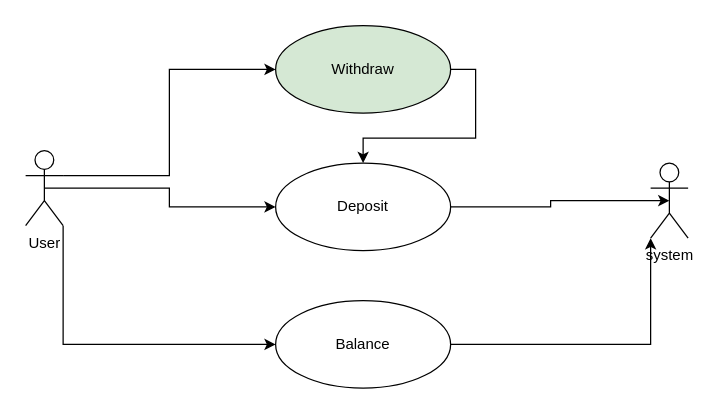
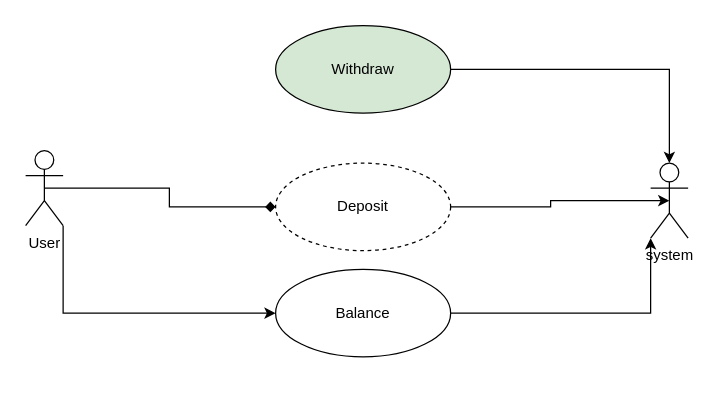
  <mxCell id="0" />
  <mxCell id="1" parent="0" />
- <mxCell id="2" style="edgeStyle=orthogonalEdgeStyle;rounded=0;orthogonalLoop=1;jettySize=auto;html=1;exitX=1;exitY=0.5;exitDx=0;exitDy=0;" edge="1" parent="1" source="3" target="5"><mxGeometry relative="1" as="geometry"><mxPoint x="550" y="110" as="targetPoint" /></mxGeometry></mxCell>
+ <mxCell id="2" style="edgeStyle=orthogonalEdgeStyle;rounded=0;orthogonalLoop=1;jettySize=auto;html=1;exitX=1;exitY=0.5;exitDx=0;exitDy=0;entryX=0.5;entryY=0;entryDx=0;entryDy=0;entryPerimeter=0;" edge="1" parent="1" source="3" target="12"><mxGeometry relative="1" as="geometry"><mxPoint x="550" y="110" as="targetPoint" /></mxGeometry></mxCell>
  <mxCell id="3" value="Withdraw" style="ellipse;whiteSpace=wrap;html=1;fillColor=#d5e8d4;" vertex="1" parent="1"><mxGeometry x="220" y="20" width="140" height="70" as="geometry" /></mxCell>
  <mxCell id="4" style="edgeStyle=orthogonalEdgeStyle;rounded=0;orthogonalLoop=1;jettySize=auto;html=1;exitX=1;exitY=0.5;exitDx=0;exitDy=0;entryX=0.5;entryY=0.5;entryDx=0;entryDy=0;entryPerimeter=0;" edge="1" parent="1" source="5" target="12"><mxGeometry relative="1" as="geometry"><mxPoint x="540" y="170" as="targetPoint" /></mxGeometry></mxCell>
- <mxCell id="5" value="Deposit" style="ellipse;whiteSpace=wrap;html=1;" vertex="1" parent="1"><mxGeometry x="220" y="130" width="140" height="70" as="geometry" /></mxCell>
+ <mxCell id="5" value="Deposit" style="ellipse;whiteSpace=wrap;html=1;dashed=1;" vertex="1" parent="1"><mxGeometry x="220" y="130" width="140" height="70" as="geometry" /></mxCell>
  <mxCell id="6" style="edgeStyle=orthogonalEdgeStyle;rounded=0;orthogonalLoop=1;jettySize=auto;html=1;exitX=1;exitY=0.5;exitDx=0;exitDy=0;entryX=0;entryY=1;entryDx=0;entryDy=0;entryPerimeter=0;" edge="1" parent="1" source="7" target="12"><mxGeometry relative="1" as="geometry"><mxPoint x="540" y="170" as="targetPoint" /></mxGeometry></mxCell>
- <mxCell id="7" value="Balance" style="ellipse;whiteSpace=wrap;html=1;" vertex="1" parent="1"><mxGeometry x="220" y="240" width="140" height="70" as="geometry" /></mxCell>
- <mxCell id="8" style="edgeStyle=orthogonalEdgeStyle;rounded=0;orthogonalLoop=1;jettySize=auto;html=1;exitX=1;exitY=0.333;exitDx=0;exitDy=0;exitPerimeter=0;entryX=0;entryY=0.5;entryDx=0;entryDy=0;" edge="1" parent="1" source="11" target="3"><mxGeometry relative="1" as="geometry" /></mxCell>
- <mxCell id="9" style="edgeStyle=orthogonalEdgeStyle;rounded=0;orthogonalLoop=1;jettySize=auto;html=1;exitX=0.5;exitY=0.5;exitDx=0;exitDy=0;exitPerimeter=0;" edge="1" parent="1" source="11" target="5"><mxGeometry relative="1" as="geometry" /></mxCell>
+ <mxCell id="7" value="Balance" style="ellipse;whiteSpace=wrap;html=1;" vertex="1" parent="1"><mxGeometry x="220" y="215" width="140" height="70" as="geometry" /></mxCell>
+ <mxCell id="9" style="edgeStyle=orthogonalEdgeStyle;rounded=0;orthogonalLoop=1;jettySize=auto;html=1;exitX=0.5;exitY=0.5;exitDx=0;exitDy=0;exitPerimeter=0;endArrow=diamond;" edge="1" parent="1" source="11" target="5"><mxGeometry relative="1" as="geometry" /></mxCell>
  <mxCell id="10" style="edgeStyle=orthogonalEdgeStyle;rounded=0;orthogonalLoop=1;jettySize=auto;html=1;exitX=1;exitY=1;exitDx=0;exitDy=0;exitPerimeter=0;entryX=0;entryY=0.5;entryDx=0;entryDy=0;" edge="1" parent="1" source="11" target="7"><mxGeometry relative="1" as="geometry" /></mxCell>
  <mxCell id="11" value="User" style="shape=umlActor;verticalLabelPosition=bottom;verticalAlign=top;html=1;" vertex="1" parent="1"><mxGeometry x="20" y="120" width="30" height="60" as="geometry" /></mxCell>
  <mxCell id="12" value="system" style="shape=umlActor;verticalLabelPosition=bottom;verticalAlign=top;html=1;" vertex="1" parent="1"><mxGeometry x="520" y="130" width="30" height="60" as="geometry" /></mxCell>
